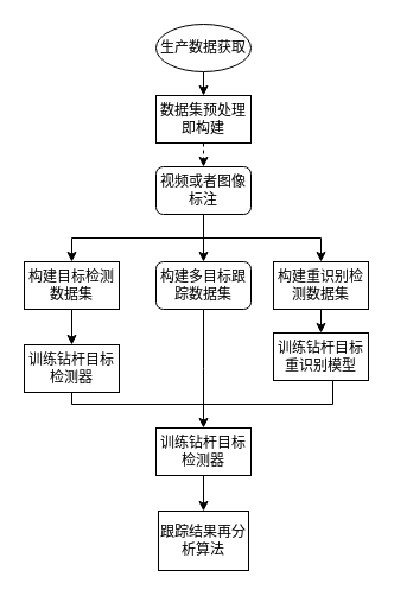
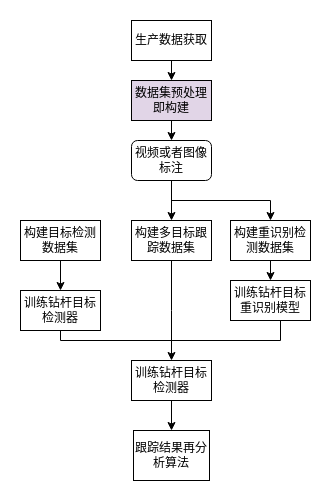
  <mxCell id="0" />
  <mxCell id="1" parent="0" />
  <mxCell id="2" style="edgeStyle=orthogonalEdgeStyle;rounded=0;orthogonalLoop=1;jettySize=auto;html=1;exitX=0.5;exitY=1;exitDx=0;exitDy=0;entryX=0.5;entryY=0;entryDx=0;entryDy=0;" edge="1" parent="1" source="3" target="5"><mxGeometry relative="1" as="geometry" /></mxCell>
- <mxCell id="3" value="生产数据获取" style="ellipse;whiteSpace=wrap;html=1;" vertex="1" parent="1"><mxGeometry x="131" y="20" width="80" height="40" as="geometry" /></mxCell>
- <mxCell id="4" style="edgeStyle=orthogonalEdgeStyle;rounded=0;orthogonalLoop=1;jettySize=auto;html=1;exitX=0.5;exitY=1;exitDx=0;exitDy=0;entryX=0.5;entryY=0;entryDx=0;entryDy=0;dashed=1;" edge="1" parent="1" source="5" target="9"><mxGeometry relative="1" as="geometry" /></mxCell>
- <mxCell id="5" value="数据集预处理即构建" style="rounded=0;whiteSpace=wrap;html=1;" vertex="1" parent="1"><mxGeometry x="131" y="80" width="80" height="40" as="geometry" /></mxCell>
- <mxCell id="6" style="edgeStyle=orthogonalEdgeStyle;rounded=0;orthogonalLoop=1;jettySize=auto;html=1;exitX=0.5;exitY=1;exitDx=0;exitDy=0;entryX=0.5;entryY=0;entryDx=0;entryDy=0;" edge="1" parent="1" source="9" target="11"><mxGeometry relative="1" as="geometry" /></mxCell>
+ <mxCell id="3" value="生产数据获取" style="rounded=0;whiteSpace=wrap;html=1;" vertex="1" parent="1"><mxGeometry x="131" y="20" width="80" height="40" as="geometry" /></mxCell>
+ <mxCell id="4" style="edgeStyle=orthogonalEdgeStyle;rounded=0;orthogonalLoop=1;jettySize=auto;html=1;exitX=0.5;exitY=1;exitDx=0;exitDy=0;entryX=0.5;entryY=0;entryDx=0;entryDy=0;" edge="1" parent="1" source="5" target="9"><mxGeometry relative="1" as="geometry" /></mxCell>
+ <mxCell id="5" value="数据集预处理即构建" style="rounded=0;whiteSpace=wrap;html=1;fillColor=#e1d5e7;" vertex="1" parent="1"><mxGeometry x="131" y="80" width="80" height="40" as="geometry" /></mxCell>
  <mxCell id="7" style="edgeStyle=orthogonalEdgeStyle;rounded=0;orthogonalLoop=1;jettySize=auto;html=1;exitX=0.5;exitY=1;exitDx=0;exitDy=0;entryX=0.5;entryY=0;entryDx=0;entryDy=0;" edge="1" parent="1" source="9" target="13"><mxGeometry relative="1" as="geometry" /></mxCell>
  <mxCell id="8" style="edgeStyle=orthogonalEdgeStyle;rounded=0;orthogonalLoop=1;jettySize=auto;html=1;exitX=0.5;exitY=1;exitDx=0;exitDy=0;entryX=0.5;entryY=0;entryDx=0;entryDy=0;" edge="1" parent="1" source="9" target="15"><mxGeometry relative="1" as="geometry" /></mxCell>
  <mxCell id="9" value="视频或者图像标注" style="whiteSpace=wrap;html=1;rounded=1;" vertex="1" parent="1"><mxGeometry x="131" y="140" width="80" height="40" as="geometry" /></mxCell>
  <mxCell id="10" value="" style="edgeStyle=orthogonalEdgeStyle;rounded=0;orthogonalLoop=1;jettySize=auto;html=1;" edge="1" parent="1" source="11" target="17"><mxGeometry relative="1" as="geometry" /></mxCell>
  <mxCell id="11" value="构建目标检测数据集" style="rounded=0;whiteSpace=wrap;html=1;" vertex="1" parent="1"><mxGeometry x="20" y="220" width="80" height="40" as="geometry" /></mxCell>
  <mxCell id="12" style="edgeStyle=orthogonalEdgeStyle;rounded=0;orthogonalLoop=1;jettySize=auto;html=1;exitX=0.5;exitY=1;exitDx=0;exitDy=0;entryX=0.5;entryY=0;entryDx=0;entryDy=0;" edge="1" parent="1" source="13" target="18"><mxGeometry relative="1" as="geometry" /></mxCell>
  <mxCell id="13" value="构建重识别检测数据集" style="rounded=0;whiteSpace=wrap;html=1;" vertex="1" parent="1"><mxGeometry x="230" y="220" width="80" height="40" as="geometry" /></mxCell>
  <mxCell id="14" style="edgeStyle=orthogonalEdgeStyle;rounded=0;orthogonalLoop=1;jettySize=auto;html=1;exitX=0.5;exitY=1;exitDx=0;exitDy=0;" edge="1" parent="1" source="15"><mxGeometry relative="1" as="geometry"><mxPoint x="171" y="360" as="targetPoint" /></mxGeometry></mxCell>
- <mxCell id="15" value="构建多目标跟踪数据集" style="whiteSpace=wrap;html=1;rounded=1;" vertex="1" parent="1"><mxGeometry x="131" y="220" width="80" height="40" as="geometry" /></mxCell>
+ <mxCell id="15" value="构建多目标跟踪数据集" style="rounded=0;whiteSpace=wrap;html=1;" vertex="1" parent="1"><mxGeometry x="131" y="220" width="80" height="40" as="geometry" /></mxCell>
  <mxCell id="16" style="edgeStyle=orthogonalEdgeStyle;orthogonalLoop=1;jettySize=auto;html=1;entryX=0.625;entryY=1;entryDx=0;entryDy=0;entryPerimeter=0;rounded=0;endArrow=none;endFill=0;" edge="1" parent="1" source="17" target="18"><mxGeometry relative="1" as="geometry"><Array as="points"><mxPoint x="60" y="340" /><mxPoint x="280" y="340" /></Array></mxGeometry></mxCell>
  <mxCell id="17" value="训练钻杆目标检测器" style="rounded=0;whiteSpace=wrap;html=1;" vertex="1" parent="1"><mxGeometry x="20" y="290" width="80" height="40" as="geometry" /></mxCell>
  <mxCell id="18" value="训练钻杆目标重识别模型" style="rounded=0;whiteSpace=wrap;html=1;" vertex="1" parent="1"><mxGeometry x="230" y="280" width="80" height="40" as="geometry" /></mxCell>
  <mxCell id="19" style="edgeStyle=orthogonalEdgeStyle;rounded=0;orthogonalLoop=1;jettySize=auto;html=1;exitX=0.5;exitY=1;exitDx=0;exitDy=0;entryX=0.5;entryY=0;entryDx=0;entryDy=0;endArrow=classic;endFill=1;" edge="1" parent="1" source="20" target="21"><mxGeometry relative="1" as="geometry" /></mxCell>
  <mxCell id="20" value="训练钻杆目标检测器" style="rounded=0;whiteSpace=wrap;html=1;" vertex="1" parent="1"><mxGeometry x="131" y="360" width="80" height="40" as="geometry" /></mxCell>
  <mxCell id="21" value="跟踪结果再分析算法" style="rounded=0;whiteSpace=wrap;html=1;" vertex="1" parent="1"><mxGeometry x="133" y="430" width="76" height="50" as="geometry" /></mxCell>
